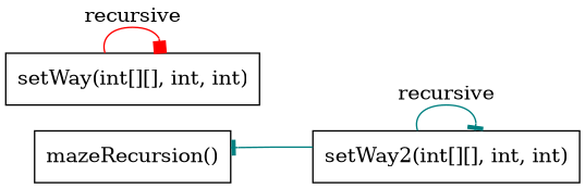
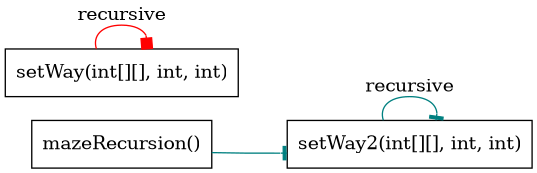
  digraph {
    rankdir=LR
    node [shape=box]
    edge [arrowhead=tee color=teal]
    n1 [label="mazeRecursion()"]
    n2 [label="setWay2(int[][], int, int)"]
    n3 [label="setWay(int[][], int, int)"]
-   n2 -> n1
+   n1 -> n2
    n2 -> n2 [label=recursive]
    n3 -> n3 [arrowhead=box color=red label=recursive]
  }
